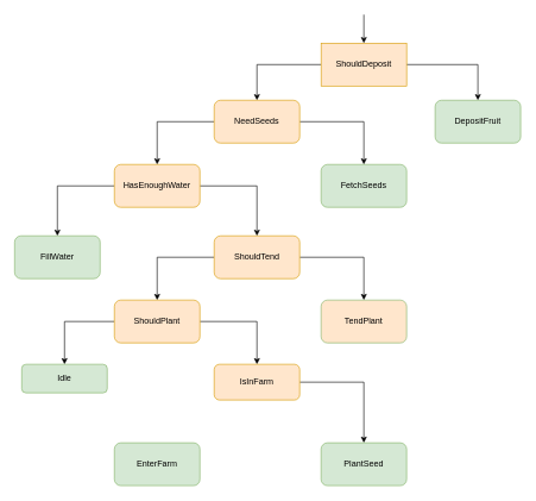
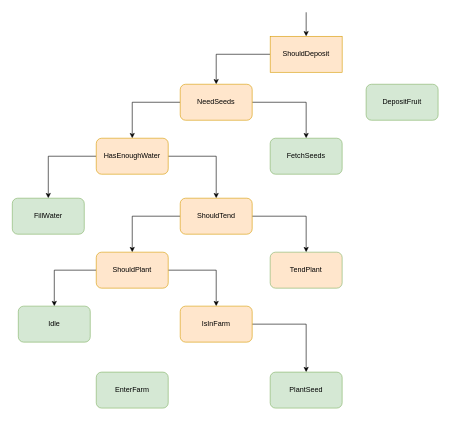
  <mxCell id="0" />
  <mxCell id="1" parent="0" />
  <mxCell id="2" style="edgeStyle=orthogonalEdgeStyle;rounded=0;orthogonalLoop=1;jettySize=auto;html=1;" edge="1" parent="1" source="4" target="7"><mxGeometry relative="1" as="geometry" /></mxCell>
- <mxCell id="3" style="edgeStyle=orthogonalEdgeStyle;rounded=0;orthogonalLoop=1;jettySize=auto;html=1;" edge="1" parent="1" source="4" target="25"><mxGeometry relative="1" as="geometry" /></mxCell>
  <mxCell id="4" value="ShouldDeposit" style="whiteSpace=wrap;html=1;fillColor=#ffe6cc;strokeColor=#d79b00;rounded=0;" vertex="1" parent="1"><mxGeometry x="450" y="60" width="120" height="60" as="geometry" /></mxCell>
  <mxCell id="5" style="edgeStyle=orthogonalEdgeStyle;rounded=0;orthogonalLoop=1;jettySize=auto;html=1;" edge="1" parent="1" source="7" target="10"><mxGeometry relative="1" as="geometry" /></mxCell>
  <mxCell id="6" style="edgeStyle=orthogonalEdgeStyle;rounded=0;orthogonalLoop=1;jettySize=auto;html=1;" edge="1" parent="1" source="7" target="24"><mxGeometry relative="1" as="geometry" /></mxCell>
  <mxCell id="7" value="NeedSeeds" style="rounded=1;whiteSpace=wrap;html=1;fillColor=#ffe6cc;strokeColor=#d79b00;" vertex="1" parent="1"><mxGeometry x="300" y="140" width="120" height="60" as="geometry" /></mxCell>
  <mxCell id="8" style="edgeStyle=orthogonalEdgeStyle;rounded=0;orthogonalLoop=1;jettySize=auto;html=1;" edge="1" parent="1" source="10" target="11"><mxGeometry relative="1" as="geometry" /></mxCell>
  <mxCell id="9" style="edgeStyle=orthogonalEdgeStyle;rounded=0;orthogonalLoop=1;jettySize=auto;html=1;" edge="1" parent="1" source="10" target="14"><mxGeometry relative="1" as="geometry" /></mxCell>
  <mxCell id="10" value="HasEnoughWater" style="rounded=1;whiteSpace=wrap;html=1;fillColor=#ffe6cc;strokeColor=#d79b00;" vertex="1" parent="1"><mxGeometry x="160" y="230" width="120" height="60" as="geometry" /></mxCell>
  <mxCell id="11" value="FillWater" style="rounded=1;whiteSpace=wrap;html=1;fillColor=#d5e8d4;strokeColor=#82b366;" vertex="1" parent="1"><mxGeometry x="20" y="330" width="120" height="60" as="geometry" /></mxCell>
  <mxCell id="12" style="edgeStyle=orthogonalEdgeStyle;rounded=0;orthogonalLoop=1;jettySize=auto;html=1;" edge="1" parent="1" source="14" target="17"><mxGeometry relative="1" as="geometry" /></mxCell>
  <mxCell id="13" style="edgeStyle=orthogonalEdgeStyle;rounded=0;orthogonalLoop=1;jettySize=auto;html=1;" edge="1" parent="1" source="14" target="23"><mxGeometry relative="1" as="geometry" /></mxCell>
  <mxCell id="14" value="ShouldTend&lt;span style=&quot;color: rgba(0 , 0 , 0 , 0) ; font-family: monospace ; font-size: 0px&quot;&gt;%3CmxGraphModel%3E%3Croot%3E%3CmxCell%20id%3D%220%22%2F%3E%3CmxCell%20id%3D%221%22%20parent%3D%220%22%2F%3E%3CmxCell%20id%3D%222%22%20value%3D%22ShouldDeposit%22%20style%3D%22rounded%3D1%3BwhiteSpace%3Dwrap%3Bhtml%3D1%3B%22%20vertex%3D%221%22%20parent%3D%221%22%3E%3CmxGeometry%20x%3D%22350%22%20y%3D%2210%22%20width%3D%22120%22%20height%3D%2260%22%20as%3D%22geometry%22%2F%3E%3C%2FmxCell%3E%3C%2Froot%3E%3C%2FmxGraphModel%3E&lt;/span&gt;&lt;span style=&quot;color: rgba(0 , 0 , 0 , 0) ; font-family: monospace ; font-size: 0px&quot;&gt;%3CmxGraphModel%3E%3Croot%3E%3CmxCell%20id%3D%220%22%2F%3E%3CmxCell%20id%3D%221%22%20parent%3D%220%22%2F%3E%3CmxCell%20id%3D%222%22%20value%3D%22ShouldDeposit%22%20style%3D%22rounded%3D1%3BwhiteSpace%3Dwrap%3Bhtml%3D1%3B%22%20vertex%3D%221%22%20parent%3D%221%22%3E%3CmxGeometry%20x%3D%22350%22%20y%3D%2210%22%20width%3D%22120%22%20height%3D%2260%22%20as%3D%22geometry%22%2F%3E%3C%2FmxCell%3E%3C%2Froot%3E%3C%2FmxGraphModel%3E&lt;/span&gt;" style="rounded=1;whiteSpace=wrap;html=1;fillColor=#ffe6cc;strokeColor=#d79b00;" vertex="1" parent="1"><mxGeometry x="300" y="330" width="120" height="60" as="geometry" /></mxCell>
  <mxCell id="15" style="edgeStyle=orthogonalEdgeStyle;rounded=0;orthogonalLoop=1;jettySize=auto;html=1;" edge="1" parent="1" source="17" target="18"><mxGeometry relative="1" as="geometry" /></mxCell>
  <mxCell id="16" style="edgeStyle=orthogonalEdgeStyle;rounded=0;orthogonalLoop=1;jettySize=auto;html=1;" edge="1" parent="1" source="17" target="20"><mxGeometry relative="1" as="geometry" /></mxCell>
  <mxCell id="17" value="ShouldPlant&lt;span style=&quot;color: rgba(0 , 0 , 0 , 0) ; font-family: monospace ; font-size: 0px&quot;&gt;%3CmxGraphModel%3E%3Croot%3E%3CmxCell%20id%3D%220%22%2F%3E%3CmxCell%20id%3D%221%22%20parent%3D%220%22%2F%3E%3CmxCell%20id%3D%222%22%20value%3D%22ShouldDeposit%22%20style%3D%22rounded%3D1%3BwhiteSpace%3Dwrap%3Bhtml%3D1%3B%22%20vertex%3D%221%22%20parent%3D%221%22%3E%3CmxGeometry%20x%3D%22350%22%20y%3D%2210%22%20width%3D%22120%22%20height%3D%2260%22%20as%3D%22geometry%22%2F%3E%3C%2FmxCell%3E%3C%2Froot%3E%3C%2FmxGraphModel%3E&lt;/span&gt;" style="rounded=1;whiteSpace=wrap;html=1;fillColor=#ffe6cc;strokeColor=#d79b00;" vertex="1" parent="1"><mxGeometry x="160" y="420" width="120" height="60" as="geometry" /></mxCell>
- <mxCell id="18" value="Idle" style="rounded=1;whiteSpace=wrap;html=1;fillColor=#d5e8d4;strokeColor=#82b366;" vertex="1" parent="1"><mxGeometry x="30" y="510" width="120" height="40" as="geometry" /></mxCell>
+ <mxCell id="18" value="Idle" style="rounded=1;whiteSpace=wrap;html=1;fillColor=#d5e8d4;strokeColor=#82b366;" vertex="1" parent="1"><mxGeometry x="30" y="510" width="120" height="60" as="geometry" /></mxCell>
  <mxCell id="19" style="edgeStyle=orthogonalEdgeStyle;rounded=0;orthogonalLoop=1;jettySize=auto;html=1;" edge="1" parent="1" source="20" target="22"><mxGeometry relative="1" as="geometry" /></mxCell>
- <mxCell id="20" value="IsInFarm" style="rounded=1;whiteSpace=wrap;html=1;fillColor=#ffe6cc;strokeColor=#d79b00;" vertex="1" parent="1"><mxGeometry x="300" y="510" width="120" height="50" as="geometry" /></mxCell>
+ <mxCell id="20" value="IsInFarm" style="rounded=1;whiteSpace=wrap;html=1;fillColor=#ffe6cc;strokeColor=#d79b00;" vertex="1" parent="1"><mxGeometry x="300" y="510" width="120" height="60" as="geometry" /></mxCell>
  <mxCell id="21" value="EnterFarm" style="rounded=1;whiteSpace=wrap;html=1;fillColor=#d5e8d4;strokeColor=#82b366;" vertex="1" parent="1"><mxGeometry x="160" y="620" width="120" height="60" as="geometry" /></mxCell>
  <mxCell id="22" value="PlantSeed" style="rounded=1;whiteSpace=wrap;html=1;fillColor=#d5e8d4;strokeColor=#82b366;" vertex="1" parent="1"><mxGeometry x="450" y="620" width="120" height="60" as="geometry" /></mxCell>
  <mxCell id="23" value="TendPlant" style="rounded=1;whiteSpace=wrap;html=1;fillColor=#ffe6cc;strokeColor=#82b366;" vertex="1" parent="1"><mxGeometry x="450" y="420" width="120" height="60" as="geometry" /></mxCell>
  <mxCell id="24" value="FetchSeeds" style="rounded=1;whiteSpace=wrap;html=1;fillColor=#d5e8d4;strokeColor=#82b366;" vertex="1" parent="1"><mxGeometry x="450" y="230" width="120" height="60" as="geometry" /></mxCell>
  <mxCell id="25" value="DepositFruit" style="rounded=1;whiteSpace=wrap;html=1;fillColor=#d5e8d4;strokeColor=#82b366;" vertex="1" parent="1"><mxGeometry x="610" y="140" width="120" height="60" as="geometry" /></mxCell>
  <mxCell id="26" value="" style="endArrow=classic;html=1;rounded=0;entryX=0.5;entryY=0;entryDx=0;entryDy=0;" edge="1" parent="1" target="4"><mxGeometry width="50" height="50" relative="1" as="geometry"><mxPoint x="510" y="20" as="sourcePoint" /><mxPoint x="440" y="70" as="targetPoint" /></mxGeometry></mxCell>
